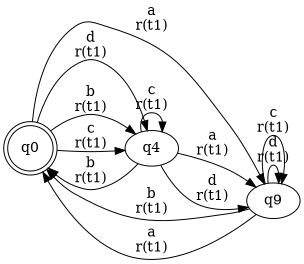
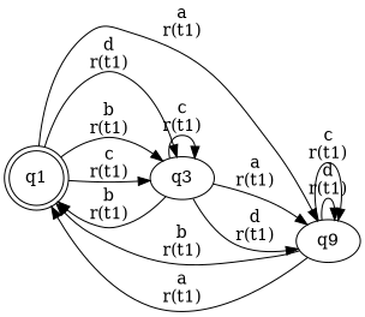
  digraph {
    rankdir=LR
-   n1 [label=q0 shape=doublecircle]
+   n1 [label=q1 shape=doublecircle]
    n2 [label=q9]
-   n3 [label=q4]
+   n3 [label=q3]
    n1 -> n2 [label="a\nr(t1)\n"]
    n1 -> n3 [label="d\nr(t1)\n"]
    n1 -> n3 [label="b\nr(t1)\n"]
    n1 -> n3 [label="c\nr(t1)\n"]
    n2 -> n1 [label="b\nr(t1)\n"]
    n2 -> n1 [label="a\nr(t1)\n"]
    n2 -> n2 [label="d\nr(t1)\n"]
    n2 -> n2 [label="c\nr(t1)\n"]
    n3 -> n1 [label="b\nr(t1)\n"]
    n3 -> n2 [label="a\nr(t1)\n"]
    n3 -> n2 [label="d\nr(t1)\n"]
    n3 -> n3 [label="c\nr(t1)\n"]
  }
